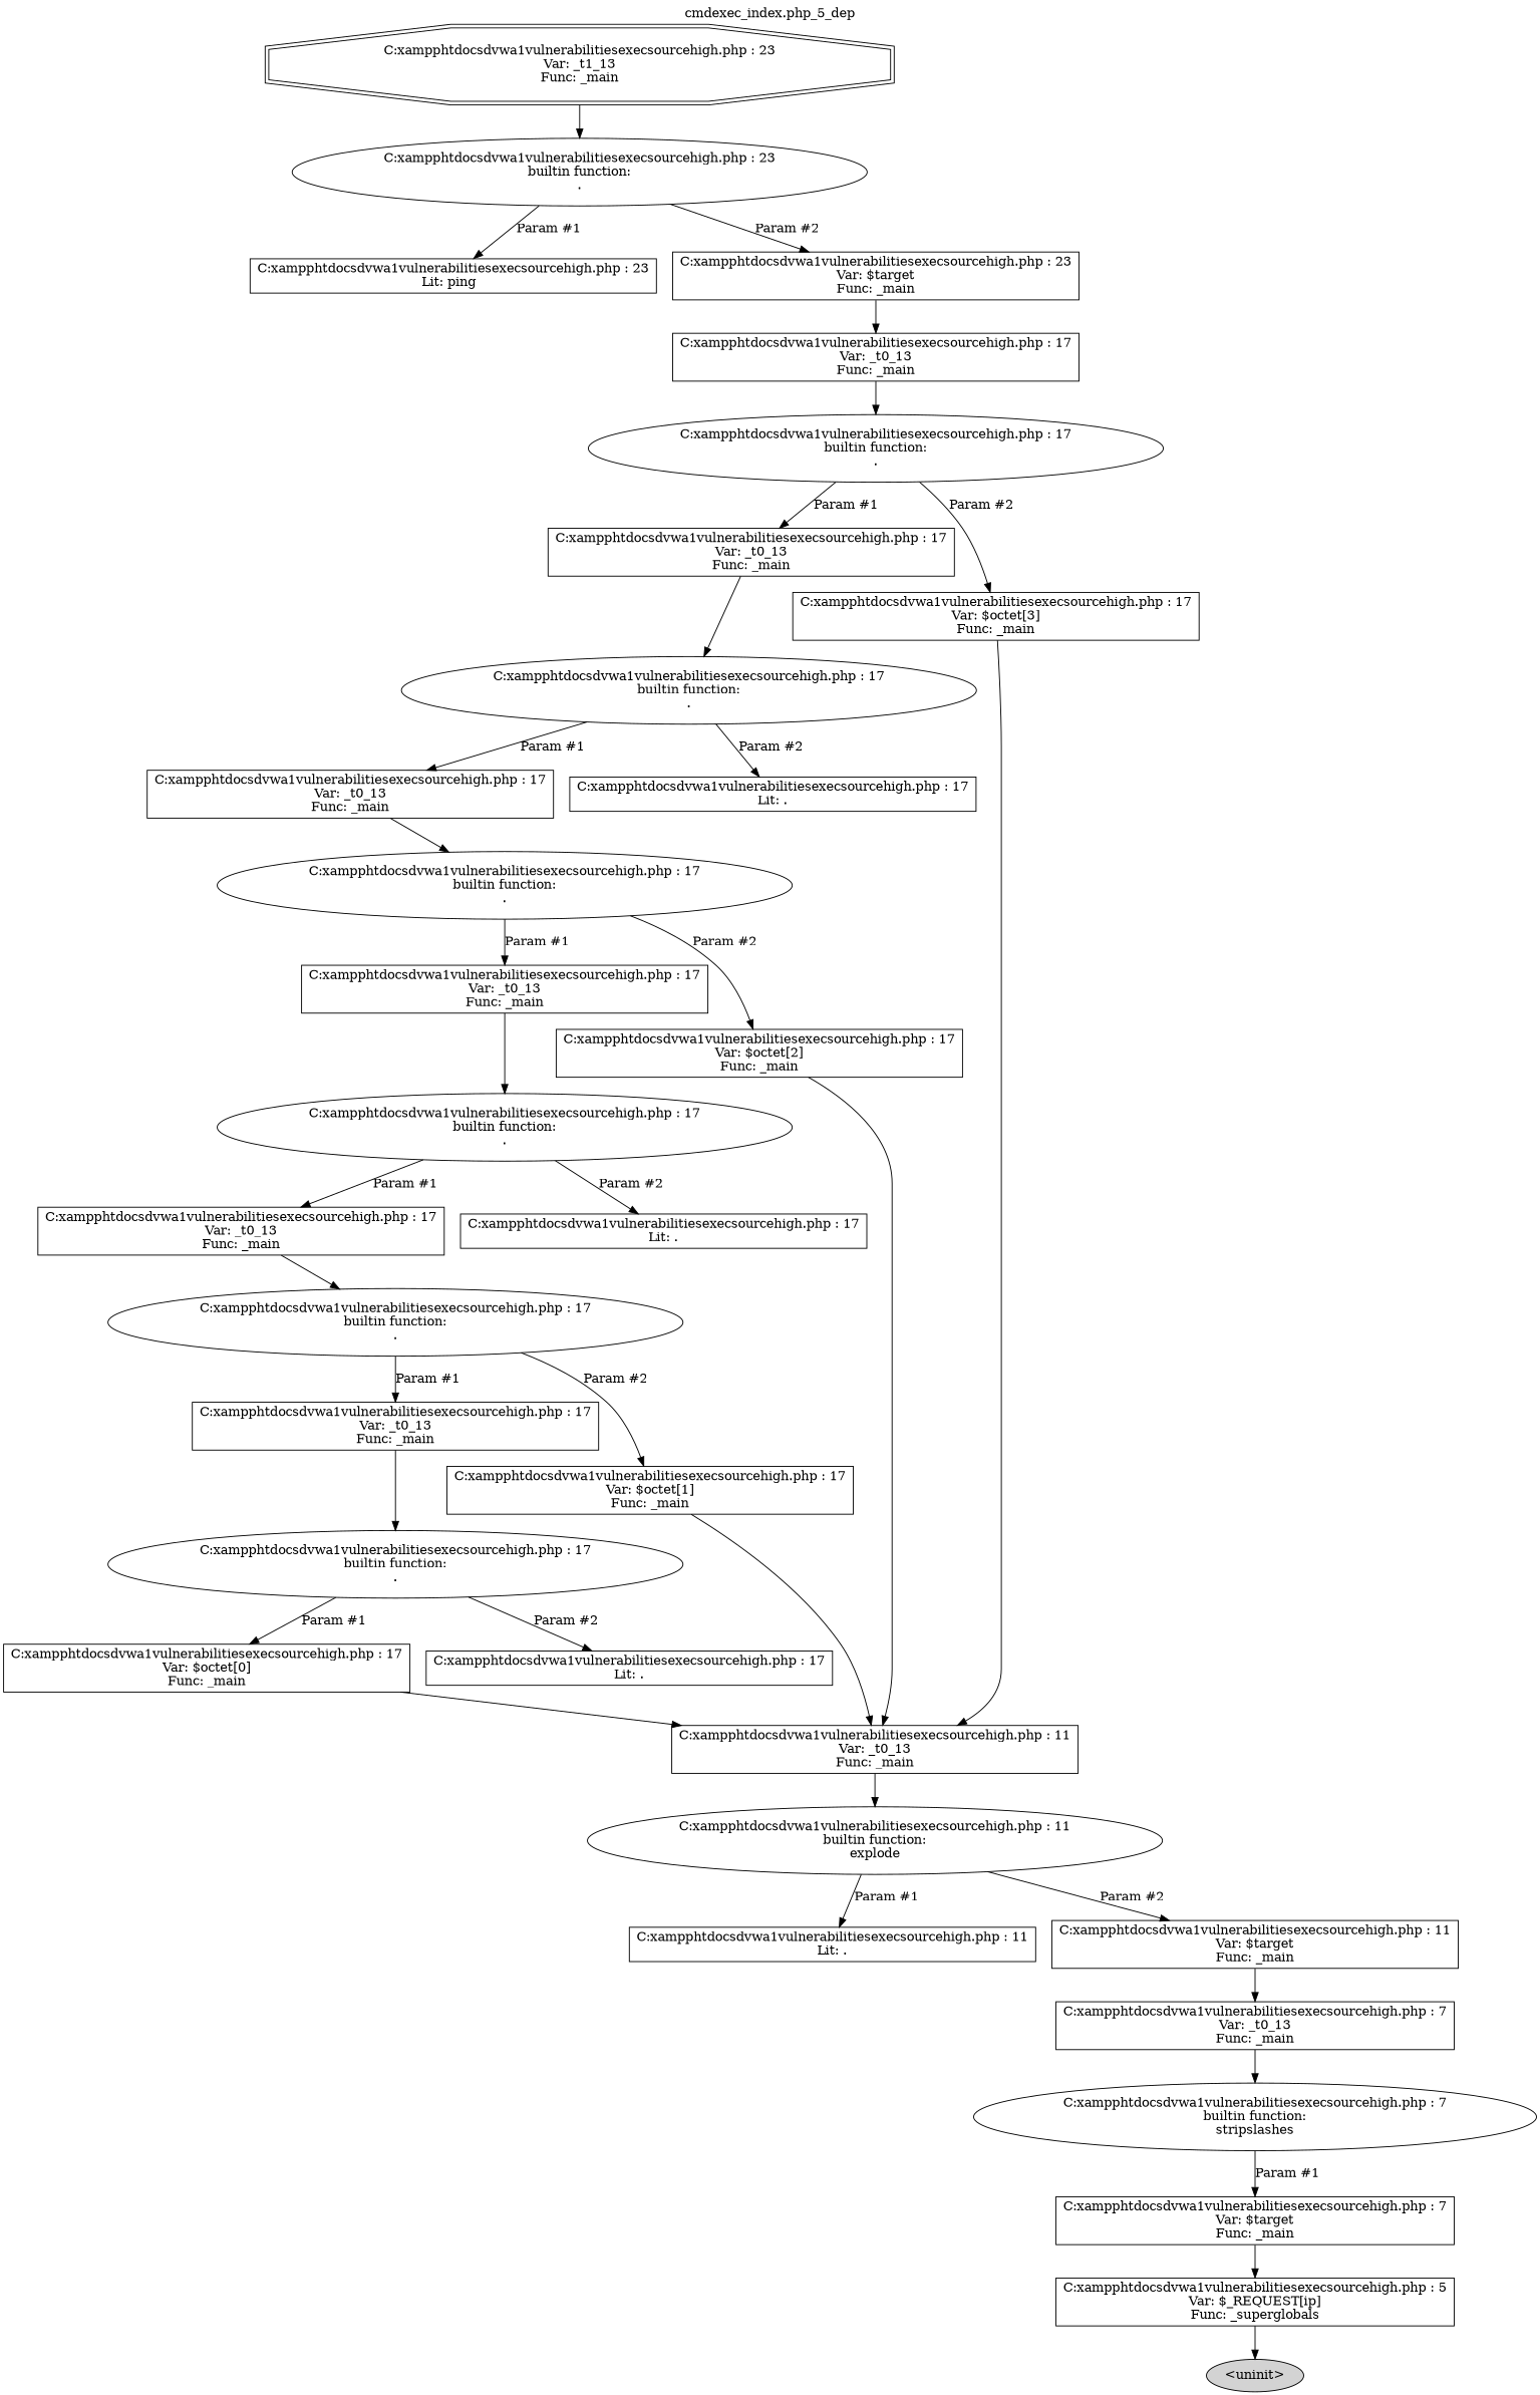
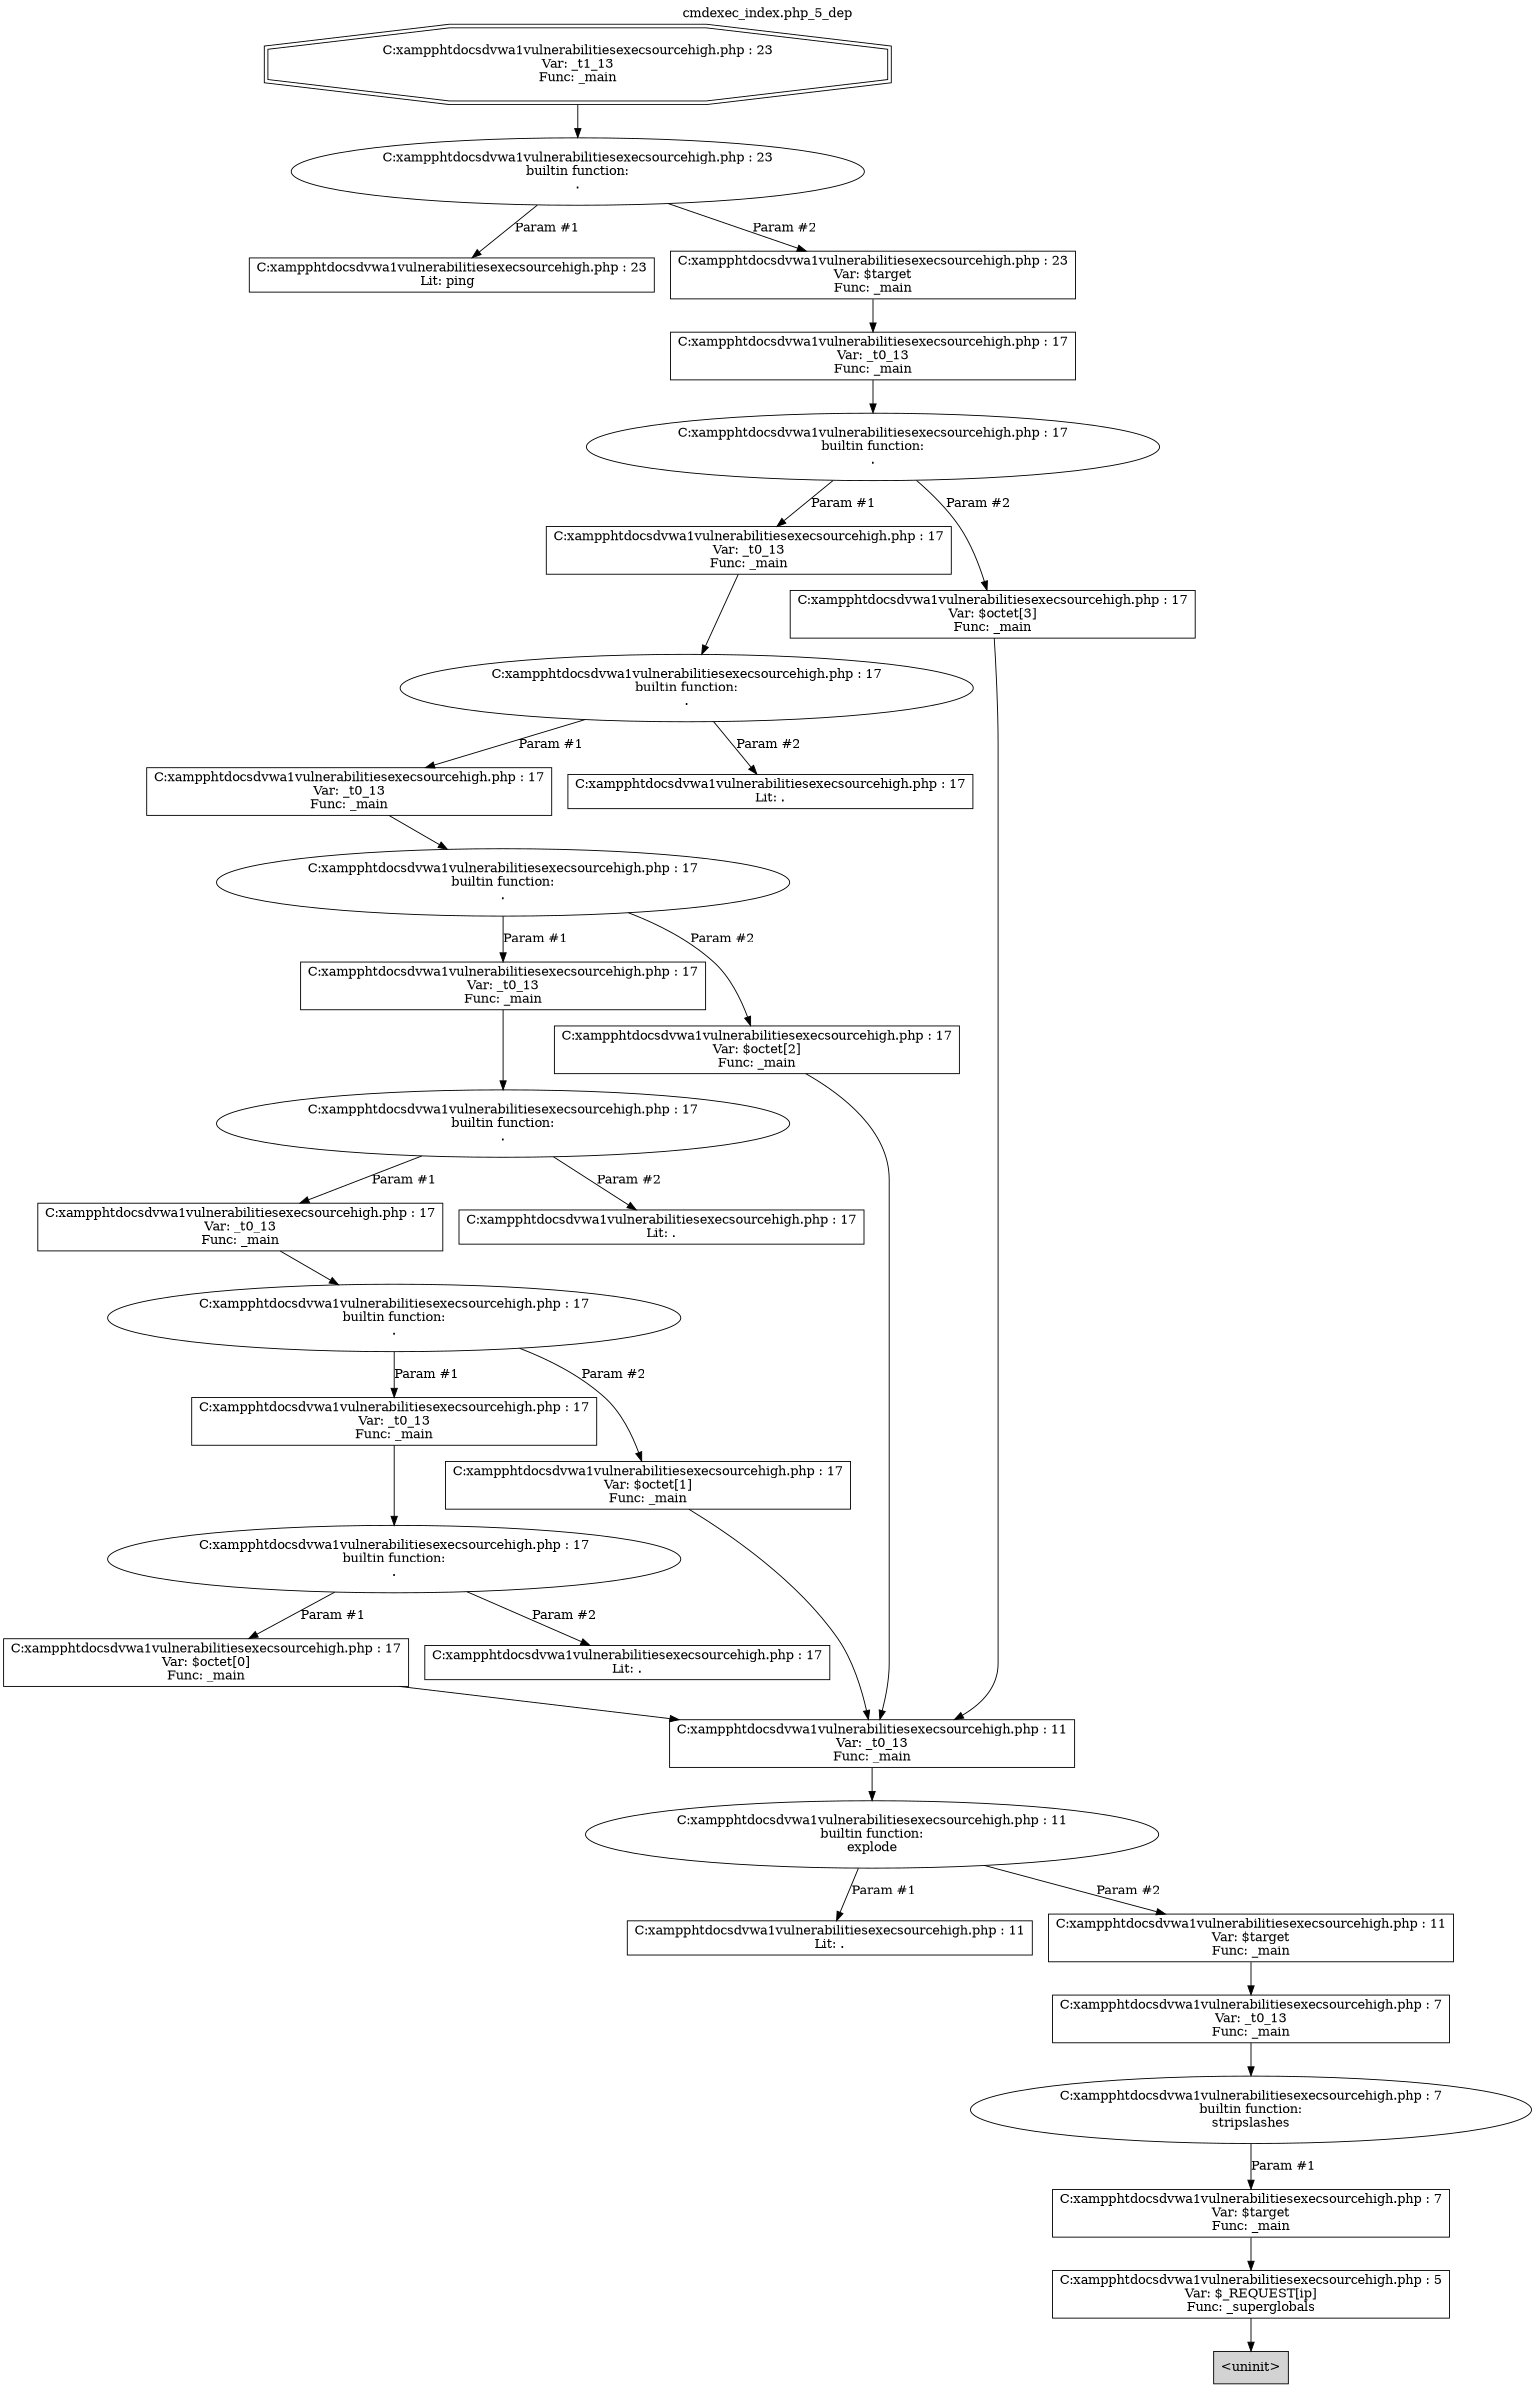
  digraph {
    label="cmdexec_index.php_5_dep"
    labelloc=t
    node [shape=box]
    n1 [label="C:\xampp\htdocs\dvwa1\vulnerabilities\exec\source\high.php : 23\nVar: _t1_13\nFunc: _main\n" shape=doubleoctagon]
    n2 [label="C:\xampp\htdocs\dvwa1\vulnerabilities\exec\source\high.php : 23\nbuiltin function:\n.\n" shape=ellipse]
    n3 [label="C:\xampp\htdocs\dvwa1\vulnerabilities\exec\source\high.php : 23\nLit: ping  \n"]
    n4 [label="C:\xampp\htdocs\dvwa1\vulnerabilities\exec\source\high.php : 23\nVar: $target\nFunc: _main\n"]
    n5 [label="C:\xampp\htdocs\dvwa1\vulnerabilities\exec\source\high.php : 17\nVar: _t0_13\nFunc: _main\n"]
    n6 [label="C:\xampp\htdocs\dvwa1\vulnerabilities\exec\source\high.php : 17\nbuiltin function:\n.\n" shape=ellipse]
    n7 [label="C:\xampp\htdocs\dvwa1\vulnerabilities\exec\source\high.php : 17\nVar: _t0_13\nFunc: _main\n"]
    n8 [label="C:\xampp\htdocs\dvwa1\vulnerabilities\exec\source\high.php : 17\nVar: $octet[3]\nFunc: _main\n"]
    n9 [label="C:\xampp\htdocs\dvwa1\vulnerabilities\exec\source\high.php : 17\nbuiltin function:\n.\n" shape=ellipse]
    n10 [label="C:\xampp\htdocs\dvwa1\vulnerabilities\exec\source\high.php : 17\nVar: _t0_13\nFunc: _main\n"]
    n11 [label="C:\xampp\htdocs\dvwa1\vulnerabilities\exec\source\high.php : 17\nLit: .\n"]
    n12 [label="C:\xampp\htdocs\dvwa1\vulnerabilities\exec\source\high.php : 17\nbuiltin function:\n.\n" shape=ellipse]
    n13 [label="C:\xampp\htdocs\dvwa1\vulnerabilities\exec\source\high.php : 17\nVar: _t0_13\nFunc: _main\n"]
    n14 [label="C:\xampp\htdocs\dvwa1\vulnerabilities\exec\source\high.php : 17\nVar: $octet[2]\nFunc: _main\n"]
    n15 [label="C:\xampp\htdocs\dvwa1\vulnerabilities\exec\source\high.php : 17\nbuiltin function:\n.\n" shape=ellipse]
    n16 [label="C:\xampp\htdocs\dvwa1\vulnerabilities\exec\source\high.php : 17\nVar: _t0_13\nFunc: _main\n"]
    n17 [label="C:\xampp\htdocs\dvwa1\vulnerabilities\exec\source\high.php : 17\nLit: .\n"]
    n18 [label="C:\xampp\htdocs\dvwa1\vulnerabilities\exec\source\high.php : 17\nbuiltin function:\n.\n" shape=ellipse]
    n19 [label="C:\xampp\htdocs\dvwa1\vulnerabilities\exec\source\high.php : 17\nVar: _t0_13\nFunc: _main\n"]
    n20 [label="C:\xampp\htdocs\dvwa1\vulnerabilities\exec\source\high.php : 17\nVar: $octet[1]\nFunc: _main\n"]
    n21 [label="C:\xampp\htdocs\dvwa1\vulnerabilities\exec\source\high.php : 17\nbuiltin function:\n.\n" shape=ellipse]
    n22 [label="C:\xampp\htdocs\dvwa1\vulnerabilities\exec\source\high.php : 17\nVar: $octet[0]\nFunc: _main\n"]
    n23 [label="C:\xampp\htdocs\dvwa1\vulnerabilities\exec\source\high.php : 17\nLit: .\n"]
    n24 [label="C:\xampp\htdocs\dvwa1\vulnerabilities\exec\source\high.php : 11\nVar: _t0_13\nFunc: _main\n"]
    n25 [label="C:\xampp\htdocs\dvwa1\vulnerabilities\exec\source\high.php : 11\nbuiltin function:\nexplode\n" shape=ellipse]
    n26 [label="C:\xampp\htdocs\dvwa1\vulnerabilities\exec\source\high.php : 11\nLit: .\n"]
    n27 [label="C:\xampp\htdocs\dvwa1\vulnerabilities\exec\source\high.php : 11\nVar: $target\nFunc: _main\n"]
    n28 [label="C:\xampp\htdocs\dvwa1\vulnerabilities\exec\source\high.php : 7\nVar: _t0_13\nFunc: _main\n"]
    n29 [label="C:\xampp\htdocs\dvwa1\vulnerabilities\exec\source\high.php : 7\nbuiltin function:\nstripslashes\n" shape=ellipse]
    n30 [label="C:\xampp\htdocs\dvwa1\vulnerabilities\exec\source\high.php : 7\nVar: $target\nFunc: _main\n"]
    n31 [label="C:\xampp\htdocs\dvwa1\vulnerabilities\exec\source\high.php : 5\nVar: $_REQUEST[ip]\nFunc: _superglobals\n"]
-   n32 [label="<uninit>" shape=ellipse style=filled]
+   n32 [label="<uninit>" style=filled]
    n1 -> n2
    n2 -> n3 [label="Param #1"]
    n2 -> n4 [label="Param #2"]
    n4 -> n5
    n5 -> n6
    n6 -> n7 [label="Param #1"]
    n6 -> n8 [label="Param #2"]
    n7 -> n9
    n8 -> n24
    n9 -> n10 [label="Param #1"]
    n9 -> n11 [label="Param #2"]
    n10 -> n12
    n12 -> n13 [label="Param #1"]
    n12 -> n14 [label="Param #2"]
    n13 -> n15
    n14 -> n24
    n15 -> n16 [label="Param #1"]
    n15 -> n17 [label="Param #2"]
    n16 -> n18
    n18 -> n19 [label="Param #1"]
    n18 -> n20 [label="Param #2"]
    n19 -> n21
    n20 -> n24
    n21 -> n22 [label="Param #1"]
    n21 -> n23 [label="Param #2"]
    n22 -> n24
    n24 -> n25
    n25 -> n26 [label="Param #1"]
    n25 -> n27 [label="Param #2"]
    n27 -> n28
    n28 -> n29
    n29 -> n30 [label="Param #1"]
    n30 -> n31
    n31 -> n32
  }
